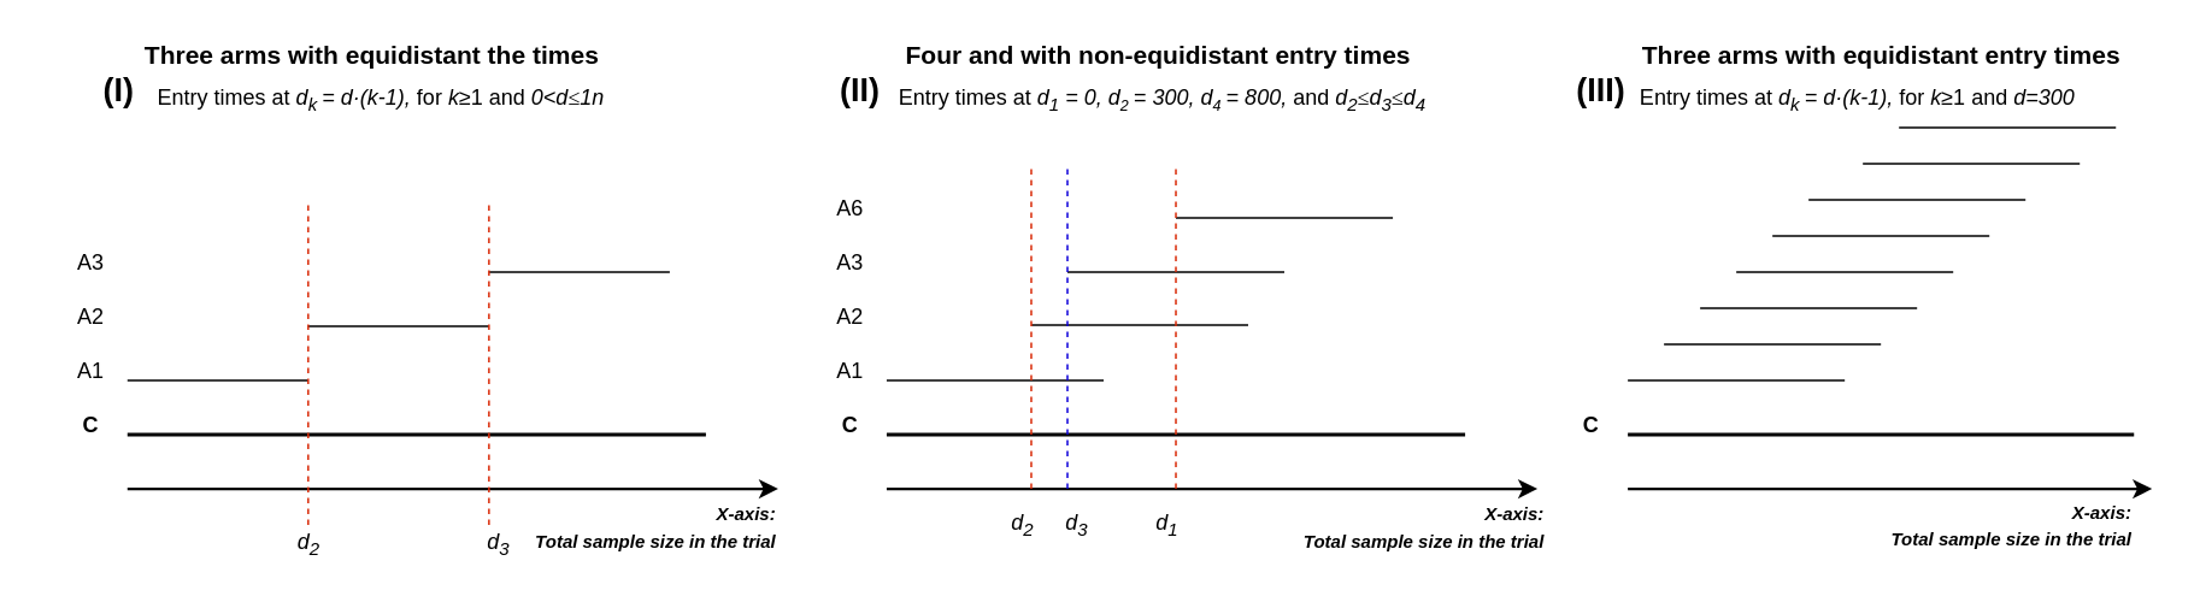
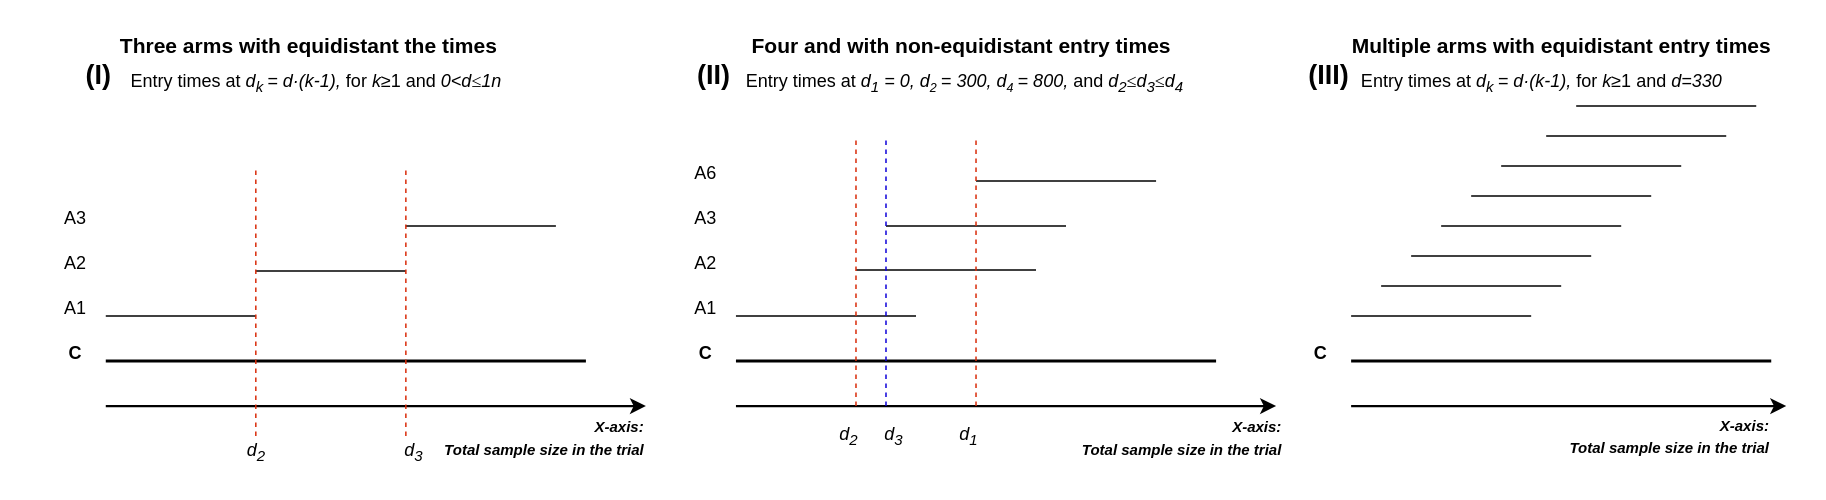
  <mxCell id="0" />
  <mxCell id="1" parent="0" />
  <mxCell id="2" value="" style="endArrow=classic;html=1;rounded=0;strokeWidth=1.5;" parent="1" edge="1"><mxGeometry width="50" height="50" relative="1" as="geometry"><mxPoint x="70" y="270" as="sourcePoint" /><mxPoint x="430" y="270" as="targetPoint" /></mxGeometry></mxCell>
  <mxCell id="3" value="" style="endArrow=none;html=1;rounded=0;fontStyle=1;strokeWidth=2;" parent="1" edge="1"><mxGeometry width="50" height="50" relative="1" as="geometry"><mxPoint x="70" y="240" as="sourcePoint" /><mxPoint x="390" y="240" as="targetPoint" /></mxGeometry></mxCell>
  <mxCell id="4" value="" style="endArrow=none;html=1;rounded=0;" parent="1" edge="1"><mxGeometry width="50" height="50" relative="1" as="geometry"><mxPoint x="70" y="210" as="sourcePoint" /><mxPoint x="170" y="210" as="targetPoint" /></mxGeometry></mxCell>
  <mxCell id="5" value="C" style="text;html=1;strokeColor=none;fillColor=none;align=center;verticalAlign=middle;whiteSpace=wrap;rounded=0;fontStyle=1" parent="1" vertex="1"><mxGeometry y="220" width="60" height="30" as="geometry" x="20" /></mxCell>
  <mxCell id="6" value="A1" style="text;html=1;strokeColor=none;fillColor=none;align=center;verticalAlign=middle;whiteSpace=wrap;rounded=0;" parent="1" vertex="1"><mxGeometry y="190" width="60" height="30" as="geometry" x="20" /></mxCell>
  <mxCell id="7" value="A2" style="text;html=1;strokeColor=none;fillColor=none;align=center;verticalAlign=middle;whiteSpace=wrap;rounded=0;" parent="1" vertex="1"><mxGeometry y="160" width="60" height="30" as="geometry" x="20" /></mxCell>
  <mxCell id="8" value="A3" style="text;html=1;strokeColor=none;fillColor=none;align=center;verticalAlign=middle;whiteSpace=wrap;rounded=0;" parent="1" vertex="1"><mxGeometry y="130" width="60" height="30" as="geometry" x="20" /></mxCell>
  <mxCell id="9" value="" style="endArrow=none;html=1;rounded=0;" parent="1" edge="1"><mxGeometry width="50" height="50" relative="1" as="geometry"><mxPoint x="170" y="180" as="sourcePoint" /><mxPoint x="270" y="180" as="targetPoint" /></mxGeometry></mxCell>
  <mxCell id="10" value="" style="endArrow=none;html=1;rounded=0;" parent="1" edge="1"><mxGeometry width="50" height="50" relative="1" as="geometry"><mxPoint x="270" y="150" as="sourcePoint" /><mxPoint x="370" y="150" as="targetPoint" /></mxGeometry></mxCell>
  <mxCell id="11" value="" style="endArrow=classic;html=1;rounded=0;strokeWidth=1.5;" parent="1" edge="1"><mxGeometry width="50" height="50" relative="1" as="geometry"><mxPoint x="490" y="270" as="sourcePoint" /><mxPoint x="850" y="270" as="targetPoint" /></mxGeometry></mxCell>
  <mxCell id="12" value="" style="endArrow=none;html=1;rounded=0;fontStyle=1;strokeWidth=2;" parent="1" edge="1"><mxGeometry width="50" height="50" relative="1" as="geometry"><mxPoint x="490" y="240" as="sourcePoint" /><mxPoint x="810" y="240" as="targetPoint" /></mxGeometry></mxCell>
  <mxCell id="13" value="C" style="text;html=1;strokeColor=none;fillColor=none;align=center;verticalAlign=middle;whiteSpace=wrap;rounded=0;fontStyle=1" parent="1" vertex="1"><mxGeometry x="440" y="220" width="60" height="30" as="geometry" /></mxCell>
  <mxCell id="14" value="A1" style="text;html=1;strokeColor=none;fillColor=none;align=center;verticalAlign=middle;whiteSpace=wrap;rounded=0;" parent="1" vertex="1"><mxGeometry x="440" y="190" width="60" height="30" as="geometry" /></mxCell>
  <mxCell id="15" value="A2" style="text;html=1;strokeColor=none;fillColor=none;align=center;verticalAlign=middle;whiteSpace=wrap;rounded=0;" parent="1" vertex="1"><mxGeometry x="440" y="160" width="60" height="30" as="geometry" /></mxCell>
  <mxCell id="16" value="A3" style="text;html=1;strokeColor=none;fillColor=none;align=center;verticalAlign=middle;whiteSpace=wrap;rounded=0;" parent="1" vertex="1"><mxGeometry x="440" y="130" width="60" height="30" as="geometry" /></mxCell>
  <mxCell id="17" value="" style="endArrow=none;html=1;rounded=0;" parent="1" edge="1"><mxGeometry width="50" height="50" relative="1" as="geometry"><mxPoint x="650" y="120" as="sourcePoint" /><mxPoint x="770" y="120" as="targetPoint" /></mxGeometry></mxCell>
  <mxCell id="18" value="" style="endArrow=none;html=1;rounded=0;" parent="1" edge="1"><mxGeometry width="50" height="50" relative="1" as="geometry"><mxPoint x="490" y="210" as="sourcePoint" /><mxPoint x="610" y="210" as="targetPoint" /></mxGeometry></mxCell>
  <mxCell id="19" value="" style="endArrow=none;html=1;rounded=0;" parent="1" edge="1"><mxGeometry width="50" height="50" relative="1" as="geometry"><mxPoint x="570" y="179.31" as="sourcePoint" /><mxPoint x="690" y="179.31" as="targetPoint" /></mxGeometry></mxCell>
  <mxCell id="20" value="" style="endArrow=none;html=1;rounded=0;" parent="1" edge="1"><mxGeometry width="50" height="50" relative="1" as="geometry"><mxPoint x="590" y="150" as="sourcePoint" /><mxPoint x="710" y="150" as="targetPoint" /></mxGeometry></mxCell>
  <mxCell id="21" value="A6" style="text;html=1;strokeColor=none;fillColor=none;align=center;verticalAlign=middle;whiteSpace=wrap;rounded=0;" parent="1" vertex="1"><mxGeometry x="440" y="100" width="60" height="30" as="geometry" /></mxCell>
  <mxCell id="22" value="" style="endArrow=classic;html=1;rounded=0;strokeWidth=1.5;" parent="1" edge="1"><mxGeometry width="50" height="50" relative="1" as="geometry"><mxPoint x="900" y="270" as="sourcePoint" /><mxPoint x="1190" y="270" as="targetPoint" /></mxGeometry></mxCell>
  <mxCell id="23" value="" style="endArrow=none;html=1;rounded=0;fontStyle=1;strokeWidth=2;" parent="1" edge="1"><mxGeometry width="50" height="50" relative="1" as="geometry"><mxPoint x="900" y="240" as="sourcePoint" /><mxPoint x="1180" y="240" as="targetPoint" /></mxGeometry></mxCell>
  <mxCell id="24" value="C" style="text;html=1;strokeColor=none;fillColor=none;align=center;verticalAlign=middle;whiteSpace=wrap;rounded=0;fontStyle=1" parent="1" vertex="1"><mxGeometry x="850" y="220" width="60" height="30" as="geometry" /></mxCell>
  <mxCell id="25" value="" style="endArrow=none;html=1;rounded=0;" parent="1" edge="1"><mxGeometry width="50" height="50" relative="1" as="geometry"><mxPoint x="960" y="150" as="sourcePoint" /><mxPoint x="1080" y="150" as="targetPoint" /></mxGeometry></mxCell>
  <mxCell id="26" value="" style="endArrow=none;html=1;rounded=0;" parent="1" edge="1"><mxGeometry width="50" height="50" relative="1" as="geometry"><mxPoint x="900" y="210" as="sourcePoint" /><mxPoint x="1020" y="210" as="targetPoint" /></mxGeometry></mxCell>
  <mxCell id="27" value="" style="endArrow=none;html=1;rounded=0;" parent="1" edge="1"><mxGeometry width="50" height="50" relative="1" as="geometry"><mxPoint x="920" y="190" as="sourcePoint" /><mxPoint x="1040" y="190" as="targetPoint" /></mxGeometry></mxCell>
  <mxCell id="28" value="" style="endArrow=none;html=1;rounded=0;" parent="1" edge="1"><mxGeometry width="50" height="50" relative="1" as="geometry"><mxPoint x="940" y="170" as="sourcePoint" /><mxPoint x="1060" y="170" as="targetPoint" /></mxGeometry></mxCell>
  <mxCell id="29" value="" style="endArrow=none;html=1;rounded=0;" parent="1" edge="1"><mxGeometry width="50" height="50" relative="1" as="geometry"><mxPoint x="980" y="130" as="sourcePoint" /><mxPoint x="1100" y="130" as="targetPoint" /></mxGeometry></mxCell>
  <mxCell id="30" value="" style="endArrow=none;html=1;rounded=0;" parent="1" edge="1"><mxGeometry width="50" height="50" relative="1" as="geometry"><mxPoint x="1000" y="110" as="sourcePoint" /><mxPoint x="1120" y="110" as="targetPoint" /></mxGeometry></mxCell>
  <mxCell id="31" value="" style="endArrow=none;html=1;rounded=0;" parent="1" edge="1"><mxGeometry width="50" height="50" relative="1" as="geometry"><mxPoint x="1030" y="90" as="sourcePoint" /><mxPoint x="1150" y="90" as="targetPoint" /></mxGeometry></mxCell>
  <mxCell id="32" value="" style="endArrow=none;html=1;rounded=0;" parent="1" edge="1"><mxGeometry width="50" height="50" relative="1" as="geometry"><mxPoint x="1050" y="70" as="sourcePoint" /><mxPoint x="1170" y="70" as="targetPoint" /></mxGeometry></mxCell>
  <mxCell id="33" value="" style="endArrow=none;dashed=1;html=1;rounded=0;fillColor=#f5f5f5;strokeColor=#D92B09;" parent="1" edge="1"><mxGeometry width="50" height="50" relative="1" as="geometry"><mxPoint x="170" y="290" as="sourcePoint" /><mxPoint x="170" y="110" as="targetPoint" /></mxGeometry></mxCell>
  <mxCell id="34" value="" style="endArrow=none;dashed=1;html=1;rounded=0;fillColor=#f5f5f5;strokeColor=#D92B09;" parent="1" edge="1"><mxGeometry width="50" height="50" relative="1" as="geometry"><mxPoint x="270" y="290" as="sourcePoint" /><mxPoint x="270" y="110" as="targetPoint" /></mxGeometry></mxCell>
  <mxCell id="35" value="" style="endArrow=none;dashed=1;html=1;rounded=0;fillColor=#f5f5f5;strokeColor=#D92B09;" parent="1" edge="1"><mxGeometry width="50" height="50" relative="1" as="geometry"><mxPoint x="570" y="270" as="sourcePoint" /><mxPoint x="570" y="90" as="targetPoint" /></mxGeometry></mxCell>
  <mxCell id="36" value="&lt;font style=&quot;font-size: 12px&quot;&gt;Entry times at&amp;nbsp;&lt;i&gt;d&lt;sub&gt;k&amp;nbsp;&lt;/sub&gt;&lt;/i&gt;&lt;i&gt;= d·(k-1)&lt;/i&gt;&lt;i&gt;, &lt;/i&gt;for &lt;i&gt;k&lt;/i&gt;≥1 and&amp;nbsp;&lt;i&gt;0&amp;lt;d&lt;/i&gt;&lt;span style=&quot;font-family: &amp;quot;calibri&amp;quot;&quot;&gt;≤&lt;/span&gt;&lt;i&gt;1n&lt;/i&gt;&lt;/font&gt;" style="text;html=1;strokeColor=none;fillColor=none;align=left;verticalAlign=middle;whiteSpace=wrap;rounded=0;" parent="1" vertex="1"><mxGeometry x="85" y="40" width="360" height="30" as="geometry" /></mxCell>
  <mxCell id="37" value="&lt;div&gt;&lt;/div&gt;&lt;span style=&quot;border-color: var(--border-color);&quot;&gt;Entry times at&lt;i&gt; d&lt;/i&gt;&lt;sub style=&quot;font-style: italic; border-color: var(--border-color);&quot;&gt;1&lt;/sub&gt;&lt;i&gt;&amp;nbsp;= 0,&amp;nbsp;&lt;/i&gt;&lt;i style=&quot;font-style: italic; background-color: initial;&quot;&gt;d&lt;span style=&quot;font-size: 10px&quot;&gt;&lt;sub&gt;2&lt;/sub&gt;&amp;nbsp;&lt;/span&gt;= 300,&amp;nbsp;&lt;/i&gt;&lt;i style=&quot;font-style: italic; background-color: initial;&quot;&gt;d&lt;span style=&quot;font-size: 10px&quot;&gt;&lt;sub&gt;4&lt;/sub&gt;&amp;nbsp;&lt;/span&gt;= 800,&amp;nbsp;&lt;/i&gt;&lt;span style=&quot;background-color: initial;&quot;&gt;and&amp;nbsp;&lt;/span&gt;&lt;i style=&quot;font-style: italic; border-color: var(--border-color);&quot;&gt;&lt;i style=&quot;border-color: var(--border-color); background-color: initial;&quot;&gt;d&lt;sub style=&quot;border-color: var(--border-color);&quot;&gt;2&lt;/sub&gt;&lt;/i&gt;&lt;/i&gt;&lt;span style=&quot;font-style: italic; background-color: initial; font-family: calibri;&quot;&gt;≤&lt;/span&gt;&lt;i style=&quot;font-style: italic; background-color: initial;&quot;&gt;d&lt;sub&gt;3&lt;/sub&gt;&lt;/i&gt;&lt;span style=&quot;font-style: italic; background-color: initial; font-family: calibri;&quot;&gt;≤&lt;/span&gt;&lt;i style=&quot;font-style: italic; border-color: var(--border-color);&quot;&gt;&lt;i style=&quot;border-color: var(--border-color); background-color: initial;&quot;&gt;d&lt;sub style=&quot;border-color: var(--border-color);&quot;&gt;4&amp;nbsp;&lt;/sub&gt;&lt;/i&gt;&lt;/i&gt;&lt;br&gt;&lt;/span&gt;" style="text;html=1;strokeColor=none;fillColor=none;align=left;verticalAlign=middle;whiteSpace=wrap;rounded=0;" parent="1" vertex="1"><mxGeometry x="495" y="25" width="360" height="60" as="geometry" /></mxCell>
- <mxCell id="38" value="Entry times at&amp;nbsp;&lt;i style=&quot;border-color: var(--border-color);&quot;&gt;d&lt;sub style=&quot;border-color: var(--border-color);&quot;&gt;k&amp;nbsp;&lt;/sub&gt;&lt;/i&gt;&lt;i style=&quot;border-color: var(--border-color);&quot;&gt;= d·(k-1)&lt;/i&gt;&lt;i&gt;,&amp;nbsp;&lt;/i&gt;for&amp;nbsp;&lt;i style=&quot;border-color: var(--border-color);&quot;&gt;k&lt;/i&gt;≥1 and&amp;nbsp;&lt;i&gt;d=300&lt;/i&gt;" style="text;html=1;strokeColor=none;fillColor=none;align=left;verticalAlign=middle;whiteSpace=wrap;rounded=0;" parent="1" vertex="1"><mxGeometry x="905" y="40" width="290" height="30" as="geometry" /></mxCell>
+ <mxCell id="38" value="Entry times at&amp;nbsp;&lt;i style=&quot;border-color: var(--border-color);&quot;&gt;d&lt;sub style=&quot;border-color: var(--border-color);&quot;&gt;k&amp;nbsp;&lt;/sub&gt;&lt;/i&gt;&lt;i style=&quot;border-color: var(--border-color);&quot;&gt;= d·(k-1)&lt;/i&gt;&lt;i&gt;,&amp;nbsp;&lt;/i&gt;for&amp;nbsp;&lt;i style=&quot;border-color: var(--border-color);&quot;&gt;k&lt;/i&gt;≥1 and&amp;nbsp;&lt;i&gt;d=330&lt;/i&gt;" style="text;html=1;strokeColor=none;fillColor=none;align=left;verticalAlign=middle;whiteSpace=wrap;rounded=0;" parent="1" vertex="1"><mxGeometry x="905" y="40" width="290" height="30" as="geometry" /></mxCell>
  <mxCell id="39" value="" style="endArrow=none;dashed=1;html=1;rounded=0;fillColor=#f5f5f5;strokeColor=#D92B09;" parent="1" edge="1"><mxGeometry width="50" height="50" relative="1" as="geometry"><mxPoint x="650" y="270" as="sourcePoint" /><mxPoint x="650" y="90" as="targetPoint" /></mxGeometry></mxCell>
  <mxCell id="40" value="" style="endArrow=none;dashed=1;html=1;rounded=0;fillColor=#f5f5f5;strokeColor=#0E00D9;" parent="1" edge="1"><mxGeometry width="50" height="50" relative="1" as="geometry"><mxPoint x="590" y="270" as="sourcePoint" /><mxPoint x="590" y="90" as="targetPoint" /></mxGeometry></mxCell>
  <mxCell id="41" value="&lt;i&gt;d&lt;sub&gt;2&lt;/sub&gt;&lt;/i&gt;" style="text;html=1;align=center;verticalAlign=middle;resizable=0;points=[];autosize=1;strokeColor=none;fillColor=none;" parent="1" vertex="1"><mxGeometry x="155" y="291" width="30" height="20" as="geometry" /></mxCell>
  <mxCell id="42" value="&lt;i&gt;d&lt;sub&gt;3&lt;/sub&gt;&lt;/i&gt;" style="text;html=1;align=center;verticalAlign=middle;resizable=0;points=[];autosize=1;strokeColor=none;fillColor=none;" parent="1" vertex="1"><mxGeometry x="260" y="291" width="30" height="20" as="geometry" /></mxCell>
  <mxCell id="43" value="&lt;i&gt;d&lt;sub&gt;2&lt;/sub&gt;&lt;/i&gt;" style="text;html=1;align=center;verticalAlign=middle;resizable=0;points=[];autosize=1;strokeColor=none;fillColor=none;" parent="1" vertex="1"><mxGeometry x="550" y="280" width="30" height="20" as="geometry" /></mxCell>
  <mxCell id="44" value="&lt;i&gt;d&lt;sub&gt;1&lt;/sub&gt;&lt;/i&gt;" style="text;html=1;align=center;verticalAlign=middle;resizable=0;points=[];autosize=1;strokeColor=none;fillColor=none;" parent="1" vertex="1"><mxGeometry x="630" y="280" width="30" height="20" as="geometry" /></mxCell>
  <mxCell id="45" value="&lt;b&gt;&lt;font style=&quot;font-size: 18px&quot;&gt;(I)&lt;/font&gt;&lt;/b&gt;" style="text;html=1;align=center;verticalAlign=middle;resizable=0;points=[];autosize=1;strokeColor=none;fillColor=none;" parent="1" vertex="1"><mxGeometry x="45" y="30" width="40" height="40" as="geometry" /></mxCell>
  <mxCell id="46" value="&lt;b&gt;&lt;font style=&quot;font-size: 18px&quot;&gt;(II)&lt;/font&gt;&lt;/b&gt;" style="text;html=1;align=center;verticalAlign=middle;resizable=0;points=[];autosize=1;strokeColor=none;fillColor=none;" parent="1" vertex="1"><mxGeometry x="450" y="30" width="50" height="40" as="geometry" /></mxCell>
  <mxCell id="47" value="&lt;b&gt;&lt;font style=&quot;font-size: 18px&quot;&gt;(III)&lt;/font&gt;&lt;/b&gt;" style="text;html=1;align=center;verticalAlign=middle;resizable=0;points=[];autosize=1;strokeColor=none;fillColor=none;" parent="1" vertex="1"><mxGeometry x="860" y="30" width="50" height="40" as="geometry" /></mxCell>
  <mxCell id="48" value="&lt;b&gt;&lt;font style=&quot;font-size: 14px&quot;&gt;Three arms with equidistant the times&lt;/font&gt;&lt;/b&gt;" style="text;html=1;align=center;verticalAlign=middle;resizable=0;points=[];autosize=1;strokeColor=none;fillColor=none;" parent="1" vertex="1"><mxGeometry x="65" width="280" height="20" as="geometry" y="20" /></mxCell>
  <mxCell id="49" value="&lt;b&gt;&lt;font style=&quot;font-size: 14px&quot;&gt;Four and with non-equidistant entry times&lt;/font&gt;&lt;/b&gt;" style="text;html=1;align=center;verticalAlign=middle;resizable=0;points=[];autosize=1;strokeColor=none;fillColor=none;" parent="1" vertex="1"><mxGeometry x="490" width="300" height="20" as="geometry" y="20" /></mxCell>
- <mxCell id="50" value="&lt;b&gt;&lt;font style=&quot;font-size: 14px&quot;&gt;Three arms with equidistant entry times&lt;/font&gt;&lt;/b&gt;" style="text;html=1;align=center;verticalAlign=middle;resizable=0;points=[];autosize=1;strokeColor=none;fillColor=none;" parent="1" vertex="1"><mxGeometry x="895" width="290" height="20" as="geometry" y="20" /></mxCell>
+ <mxCell id="50" value="&lt;b&gt;&lt;font style=&quot;font-size: 14px&quot;&gt;Multiple arms with equidistant entry times&lt;/font&gt;&lt;/b&gt;" style="text;html=1;align=center;verticalAlign=middle;resizable=0;points=[];autosize=1;strokeColor=none;fillColor=none;" parent="1" vertex="1"><mxGeometry x="895" width="290" height="20" as="geometry" y="20" /></mxCell>
  <mxCell id="51" value="&lt;i&gt;d&lt;sub&gt;3&lt;/sub&gt;&lt;/i&gt;" style="text;html=1;align=center;verticalAlign=middle;resizable=0;points=[];autosize=1;strokeColor=none;fillColor=none;" parent="1" vertex="1"><mxGeometry x="580" y="280" width="30" height="20" as="geometry" /></mxCell>
  <mxCell id="52" value="&lt;i style=&quot;font-size: 10px&quot;&gt;&lt;b&gt;X-axis:&lt;br&gt;Total sample size in the trial&lt;/b&gt;&lt;/i&gt;" style="text;html=1;align=right;verticalAlign=middle;resizable=0;points=[];autosize=1;strokeColor=none;fillColor=none;" parent="1" vertex="1"><mxGeometry x="280" y="271" width="150" height="40" as="geometry" /></mxCell>
  <mxCell id="53" value="&lt;i style=&quot;font-size: 10px&quot;&gt;&lt;b&gt;X-axis:&lt;br&gt;Total sample size in the trial&lt;/b&gt;&lt;/i&gt;" style="text;html=1;align=right;verticalAlign=middle;resizable=0;points=[];autosize=1;strokeColor=none;fillColor=none;" parent="1" vertex="1"><mxGeometry x="705" y="271" width="150" height="40" as="geometry" /></mxCell>
  <mxCell id="54" value="&lt;i style=&quot;font-size: 10px&quot;&gt;&lt;b&gt;X-axis:&lt;br&gt;Total sample size in the trial&lt;/b&gt;&lt;/i&gt;" style="text;html=1;align=right;verticalAlign=middle;resizable=0;points=[];autosize=1;strokeColor=none;fillColor=none;" parent="1" vertex="1"><mxGeometry x="1030" y="270" width="150" height="40" as="geometry" /></mxCell>
